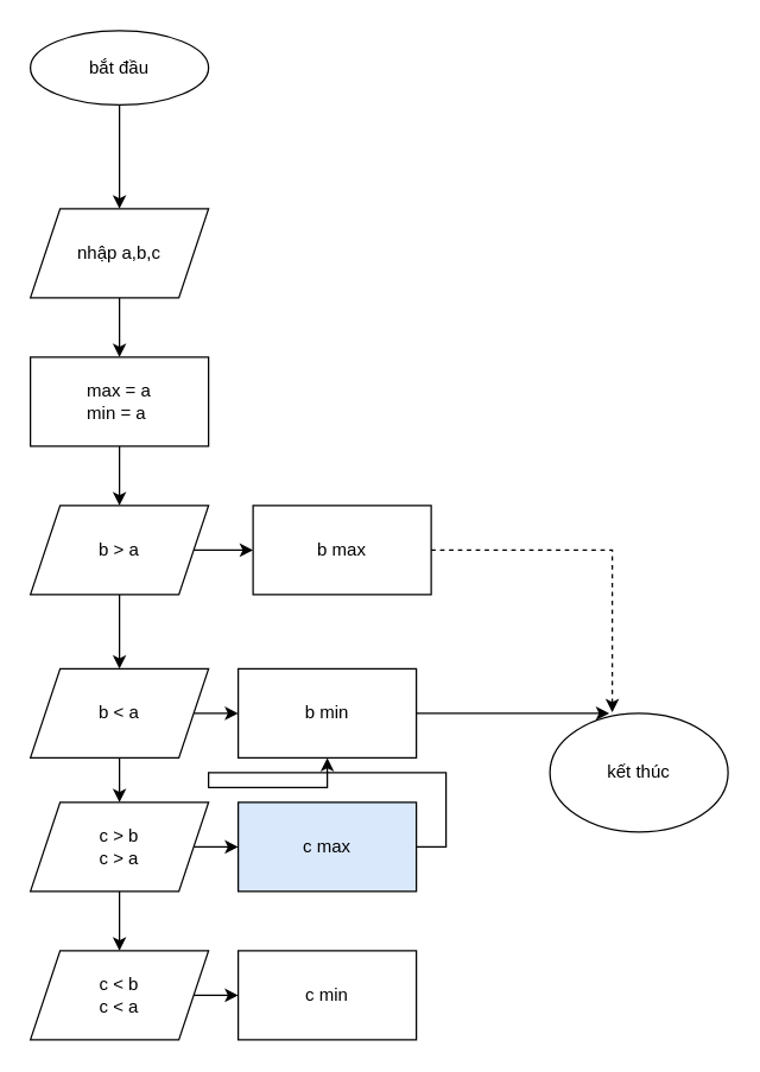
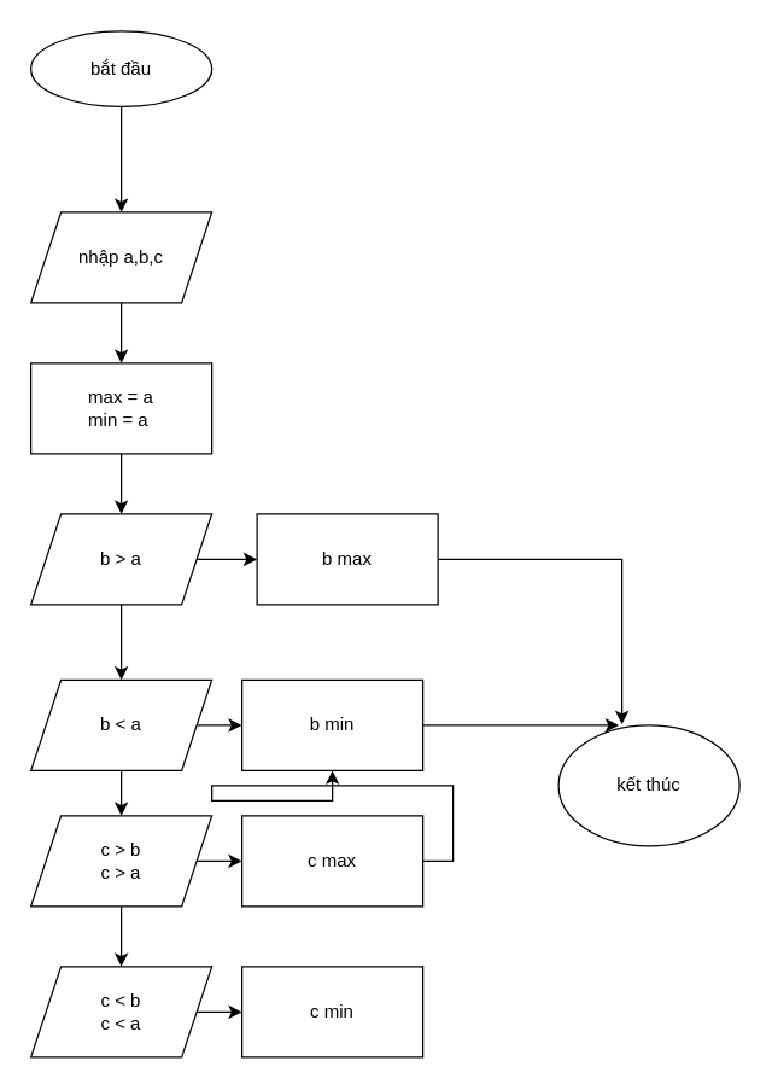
  <mxCell id="0" />
  <mxCell id="1" parent="0" />
  <mxCell id="2" style="edgeStyle=orthogonalEdgeStyle;rounded=0;orthogonalLoop=1;jettySize=auto;html=1;exitX=0.5;exitY=1;exitDx=0;exitDy=0;" edge="1" parent="1" source="3"><mxGeometry relative="1" as="geometry"><mxPoint x="80" y="140" as="targetPoint" /></mxGeometry></mxCell>
  <mxCell id="3" value="bắt đầu" style="ellipse;whiteSpace=wrap;html=1;" vertex="1" parent="1"><mxGeometry x="20" y="20" width="120" height="50" as="geometry" /></mxCell>
  <mxCell id="4" style="edgeStyle=orthogonalEdgeStyle;rounded=0;orthogonalLoop=1;jettySize=auto;html=1;exitX=0.5;exitY=1;exitDx=0;exitDy=0;" edge="1" parent="1" source="5"><mxGeometry relative="1" as="geometry"><mxPoint x="80" y="240" as="targetPoint" /></mxGeometry></mxCell>
  <mxCell id="5" value="nhập a,b,c" style="shape=parallelogram;perimeter=parallelogramPerimeter;whiteSpace=wrap;html=1;fixedSize=1;" vertex="1" parent="1"><mxGeometry x="20" y="140" width="120" height="60" as="geometry" /></mxCell>
  <mxCell id="6" style="edgeStyle=orthogonalEdgeStyle;rounded=0;orthogonalLoop=1;jettySize=auto;html=1;exitX=0.5;exitY=1;exitDx=0;exitDy=0;" edge="1" parent="1" source="7"><mxGeometry relative="1" as="geometry"><mxPoint x="80" y="340" as="targetPoint" /></mxGeometry></mxCell>
  <mxCell id="7" value="max = a&lt;div&gt;min = a&amp;nbsp;&lt;/div&gt;" style="rounded=0;whiteSpace=wrap;html=1;" vertex="1" parent="1"><mxGeometry x="20" y="240" width="120" height="60" as="geometry" /></mxCell>
  <mxCell id="8" style="edgeStyle=orthogonalEdgeStyle;rounded=0;orthogonalLoop=1;jettySize=auto;html=1;exitX=1;exitY=0.5;exitDx=0;exitDy=0;" edge="1" parent="1" source="10"><mxGeometry relative="1" as="geometry"><mxPoint x="170" y="370" as="targetPoint" /></mxGeometry></mxCell>
  <mxCell id="9" style="edgeStyle=orthogonalEdgeStyle;rounded=0;orthogonalLoop=1;jettySize=auto;html=1;exitX=0.5;exitY=1;exitDx=0;exitDy=0;" edge="1" parent="1" source="10"><mxGeometry relative="1" as="geometry"><mxPoint x="80" y="450" as="targetPoint" /></mxGeometry></mxCell>
  <mxCell id="10" value="b &amp;gt; a" style="shape=parallelogram;perimeter=parallelogramPerimeter;whiteSpace=wrap;html=1;fixedSize=1;" vertex="1" parent="1"><mxGeometry x="20" y="340" width="120" height="60" as="geometry" /></mxCell>
  <mxCell id="11" value="b max" style="rounded=0;whiteSpace=wrap;html=1;" vertex="1" parent="1"><mxGeometry x="170" y="340" width="120" height="60" as="geometry" /></mxCell>
  <mxCell id="12" style="edgeStyle=orthogonalEdgeStyle;rounded=0;orthogonalLoop=1;jettySize=auto;html=1;exitX=1;exitY=0.5;exitDx=0;exitDy=0;" edge="1" parent="1" source="14"><mxGeometry relative="1" as="geometry"><mxPoint x="160" y="480" as="targetPoint" /></mxGeometry></mxCell>
  <mxCell id="13" style="edgeStyle=orthogonalEdgeStyle;rounded=0;orthogonalLoop=1;jettySize=auto;html=1;exitX=0.5;exitY=1;exitDx=0;exitDy=0;" edge="1" parent="1" source="14"><mxGeometry relative="1" as="geometry"><mxPoint x="80" y="540" as="targetPoint" /></mxGeometry></mxCell>
  <mxCell id="14" value="b &amp;lt; a" style="shape=parallelogram;perimeter=parallelogramPerimeter;whiteSpace=wrap;html=1;fixedSize=1;" vertex="1" parent="1"><mxGeometry x="20" y="450" width="120" height="60" as="geometry" /></mxCell>
  <mxCell id="15" style="edgeStyle=orthogonalEdgeStyle;rounded=0;orthogonalLoop=1;jettySize=auto;html=1;exitX=1;exitY=0.5;exitDx=0;exitDy=0;" edge="1" parent="1" source="16"><mxGeometry relative="1" as="geometry"><mxPoint x="410" y="480" as="targetPoint" /></mxGeometry></mxCell>
  <mxCell id="16" value="b min" style="rounded=0;whiteSpace=wrap;html=1;" vertex="1" parent="1"><mxGeometry x="160" y="450" width="120" height="60" as="geometry" /></mxCell>
  <mxCell id="17" style="edgeStyle=orthogonalEdgeStyle;rounded=0;orthogonalLoop=1;jettySize=auto;html=1;exitX=1;exitY=0.5;exitDx=0;exitDy=0;" edge="1" parent="1" source="19"><mxGeometry relative="1" as="geometry"><mxPoint x="160" y="570" as="targetPoint" /></mxGeometry></mxCell>
  <mxCell id="18" style="edgeStyle=orthogonalEdgeStyle;rounded=0;orthogonalLoop=1;jettySize=auto;html=1;exitX=0.5;exitY=1;exitDx=0;exitDy=0;" edge="1" parent="1" source="19"><mxGeometry relative="1" as="geometry"><mxPoint x="80" y="640" as="targetPoint" /></mxGeometry></mxCell>
  <mxCell id="19" value="c &amp;gt; b&lt;div&gt;c &amp;gt; a&lt;/div&gt;" style="shape=parallelogram;perimeter=parallelogramPerimeter;whiteSpace=wrap;html=1;fixedSize=1;" vertex="1" parent="1"><mxGeometry x="20" y="540" width="120" height="60" as="geometry" /></mxCell>
  <mxCell id="20" style="edgeStyle=orthogonalEdgeStyle;rounded=0;orthogonalLoop=1;jettySize=auto;html=1;exitX=1;exitY=0.5;exitDx=0;exitDy=0;" edge="1" parent="1" source="21" target="16"><mxGeometry relative="1" as="geometry" /></mxCell>
- <mxCell id="21" value="c max" style="rounded=0;whiteSpace=wrap;html=1;fillColor=#dae8fc;" vertex="1" parent="1"><mxGeometry x="160" y="540" width="120" height="60" as="geometry" /></mxCell>
+ <mxCell id="21" value="c max" style="rounded=0;whiteSpace=wrap;html=1;" vertex="1" parent="1"><mxGeometry x="160" y="540" width="120" height="60" as="geometry" /></mxCell>
  <mxCell id="22" style="edgeStyle=orthogonalEdgeStyle;rounded=0;orthogonalLoop=1;jettySize=auto;html=1;exitX=1;exitY=0.5;exitDx=0;exitDy=0;" edge="1" parent="1" source="23"><mxGeometry relative="1" as="geometry"><mxPoint x="160" y="670" as="targetPoint" /></mxGeometry></mxCell>
  <mxCell id="23" value="c &amp;lt; b&lt;div&gt;c &amp;lt; a&lt;/div&gt;" style="shape=parallelogram;perimeter=parallelogramPerimeter;whiteSpace=wrap;html=1;fixedSize=1;" vertex="1" parent="1"><mxGeometry x="20" y="640" width="120" height="60" as="geometry" /></mxCell>
  <mxCell id="24" value="c min" style="rounded=0;whiteSpace=wrap;html=1;" vertex="1" parent="1"><mxGeometry x="160" y="640" width="120" height="60" as="geometry" /></mxCell>
  <mxCell id="25" value="kết thúc" style="ellipse;whiteSpace=wrap;html=1;" vertex="1" parent="1"><mxGeometry x="370" y="480" width="120" height="80" as="geometry" /></mxCell>
- <mxCell id="26" style="edgeStyle=orthogonalEdgeStyle;rounded=0;orthogonalLoop=1;jettySize=auto;html=1;exitX=1;exitY=0.5;exitDx=0;exitDy=0;entryX=0.35;entryY=-0.008;entryDx=0;entryDy=0;entryPerimeter=0;dashed=1;" edge="1" parent="1" source="11" target="25"><mxGeometry relative="1" as="geometry" /></mxCell>
+ <mxCell id="26" style="edgeStyle=orthogonalEdgeStyle;rounded=0;orthogonalLoop=1;jettySize=auto;html=1;exitX=1;exitY=0.5;exitDx=0;exitDy=0;entryX=0.35;entryY=-0.008;entryDx=0;entryDy=0;entryPerimeter=0;" edge="1" parent="1" source="11" target="25"><mxGeometry relative="1" as="geometry" /></mxCell>
